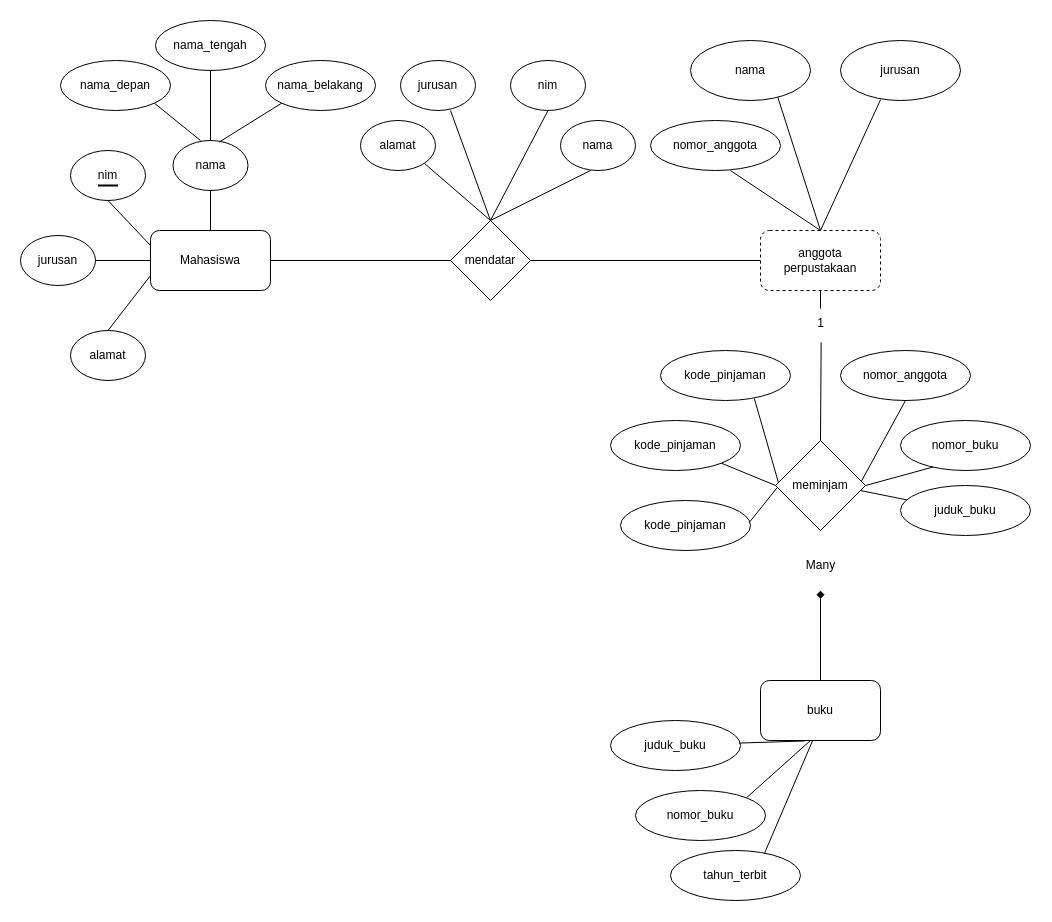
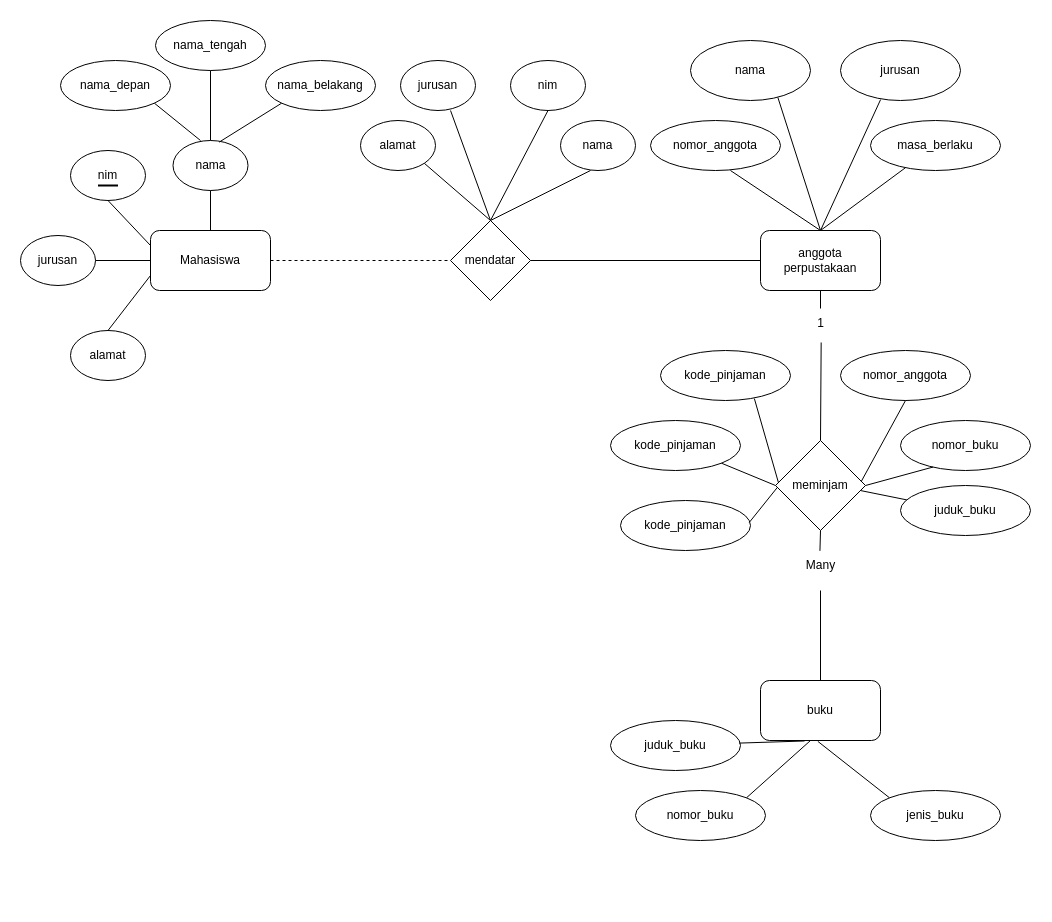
  <mxCell id="0" />
  <mxCell id="1" parent="0" />
  <mxCell id="2" value="Mahasiswa" style="rounded=1;whiteSpace=wrap;html=1;" vertex="1" parent="1"><mxGeometry x="150" y="230" width="120" height="60" as="geometry" /></mxCell>
  <mxCell id="3" value="mendatar" style="rhombus;whiteSpace=wrap;html=1;" vertex="1" parent="1"><mxGeometry x="450" y="220" width="80" height="80" as="geometry" /></mxCell>
- <mxCell id="4" value="" style="endArrow=none;html=1;rounded=0;exitX=1;exitY=0.5;exitDx=0;exitDy=0;entryX=0;entryY=0.5;entryDx=0;entryDy=0;" edge="1" parent="1" source="2" target="3"><mxGeometry width="50" height="50" relative="1" as="geometry"><mxPoint x="370" y="380" as="sourcePoint" /><mxPoint x="420" y="330" as="targetPoint" /></mxGeometry></mxCell>
- <mxCell id="5" value="anggota&lt;div&gt;perpustakaan&lt;/div&gt;" style="rounded=1;whiteSpace=wrap;html=1;dashed=1;" vertex="1" parent="1"><mxGeometry x="760" y="230" width="120" height="60" as="geometry" /></mxCell>
+ <mxCell id="4" value="" style="endArrow=none;html=1;rounded=0;exitX=1;exitY=0.5;exitDx=0;exitDy=0;entryX=0;entryY=0.5;entryDx=0;entryDy=0;dashed=1;" edge="1" parent="1" source="2" target="3"><mxGeometry width="50" height="50" relative="1" as="geometry"><mxPoint x="370" y="380" as="sourcePoint" /><mxPoint x="420" y="330" as="targetPoint" /></mxGeometry></mxCell>
+ <mxCell id="5" value="anggota&lt;div&gt;perpustakaan&lt;/div&gt;" style="rounded=1;whiteSpace=wrap;html=1;" vertex="1" parent="1"><mxGeometry x="760" y="230" width="120" height="60" as="geometry" /></mxCell>
  <mxCell id="6" value="" style="endArrow=none;html=1;rounded=0;entryX=0;entryY=0.5;entryDx=0;entryDy=0;exitX=1;exitY=0.5;exitDx=0;exitDy=0;" edge="1" parent="1" source="3" target="5"><mxGeometry width="50" height="50" relative="1" as="geometry"><mxPoint x="410" y="280" as="sourcePoint" /><mxPoint x="460" y="230" as="targetPoint" /></mxGeometry></mxCell>
  <mxCell id="7" value="alamat" style="ellipse;whiteSpace=wrap;html=1;" vertex="1" parent="1"><mxGeometry x="70" y="330" width="75" height="50" as="geometry" /></mxCell>
  <mxCell id="8" value="jurusan" style="ellipse;whiteSpace=wrap;html=1;" vertex="1" parent="1"><mxGeometry x="20" y="235" width="75" height="50" as="geometry" /></mxCell>
  <mxCell id="9" value="nim" style="ellipse;whiteSpace=wrap;html=1;" vertex="1" parent="1"><mxGeometry x="70" y="150" width="75" height="50" as="geometry" /></mxCell>
  <mxCell id="10" value="" style="endArrow=none;html=1;rounded=0;exitX=0.5;exitY=0;exitDx=0;exitDy=0;entryX=0;entryY=0.75;entryDx=0;entryDy=0;" edge="1" parent="1" source="7" target="2"><mxGeometry width="50" height="50" relative="1" as="geometry"><mxPoint x="310" y="280" as="sourcePoint" /><mxPoint x="360" y="230" as="targetPoint" /></mxGeometry></mxCell>
  <mxCell id="11" value="" style="endArrow=none;html=1;rounded=0;entryX=1;entryY=0.5;entryDx=0;entryDy=0;exitX=0;exitY=0.5;exitDx=0;exitDy=0;" edge="1" parent="1" source="2" target="8"><mxGeometry width="50" height="50" relative="1" as="geometry"><mxPoint x="310" y="280" as="sourcePoint" /><mxPoint x="360" y="230" as="targetPoint" /></mxGeometry></mxCell>
  <mxCell id="12" value="" style="endArrow=none;html=1;rounded=0;exitX=0.5;exitY=1;exitDx=0;exitDy=0;entryX=0;entryY=0.25;entryDx=0;entryDy=0;" edge="1" parent="1" source="9" target="2"><mxGeometry width="50" height="50" relative="1" as="geometry"><mxPoint x="180" y="200" as="sourcePoint" /><mxPoint x="230" y="150" as="targetPoint" /></mxGeometry></mxCell>
  <mxCell id="13" value="" style="shape=table;startSize=0;container=1;collapsible=0;childLayout=tableLayout;fontSize=11;fillColor=none;strokeColor=none;" vertex="1" parent="1"><mxGeometry x="240" y="220" width="60" height="60" as="geometry" /></mxCell>
  <mxCell id="14" value="" style="line;strokeWidth=2;html=1;" vertex="1" parent="1"><mxGeometry x="97.5" y="180" width="20" height="10" as="geometry" /></mxCell>
  <mxCell id="15" value="nama" style="ellipse;whiteSpace=wrap;html=1;" vertex="1" parent="1"><mxGeometry x="172.5" y="140" width="75" height="50" as="geometry" /></mxCell>
  <mxCell id="16" value="nama_depan" style="ellipse;whiteSpace=wrap;html=1;" vertex="1" parent="1"><mxGeometry x="60" y="60" width="110" height="50" as="geometry" /></mxCell>
  <mxCell id="17" value="nama_belakang" style="ellipse;whiteSpace=wrap;html=1;" vertex="1" parent="1"><mxGeometry x="265" y="60" width="110" height="50" as="geometry" /></mxCell>
  <mxCell id="18" value="nama_tengah" style="ellipse;whiteSpace=wrap;html=1;" vertex="1" parent="1"><mxGeometry x="155" y="20" width="110" height="50" as="geometry" /></mxCell>
  <mxCell id="19" value="" style="endArrow=none;html=1;rounded=0;entryX=0.5;entryY=1;entryDx=0;entryDy=0;exitX=0.5;exitY=0;exitDx=0;exitDy=0;" edge="1" parent="1" source="15" target="18"><mxGeometry width="50" height="50" relative="1" as="geometry"><mxPoint x="260" y="280" as="sourcePoint" /><mxPoint x="310" y="230" as="targetPoint" /></mxGeometry></mxCell>
  <mxCell id="20" value="" style="endArrow=none;html=1;rounded=0;entryX=0.615;entryY=0.033;entryDx=0;entryDy=0;entryPerimeter=0;exitX=0;exitY=1;exitDx=0;exitDy=0;" edge="1" parent="1" source="17" target="15"><mxGeometry width="50" height="50" relative="1" as="geometry"><mxPoint x="260" y="280" as="sourcePoint" /><mxPoint x="310" y="230" as="targetPoint" /></mxGeometry></mxCell>
  <mxCell id="21" value="" style="endArrow=none;html=1;rounded=0;entryX=1;entryY=1;entryDx=0;entryDy=0;" edge="1" parent="1" target="16"><mxGeometry width="50" height="50" relative="1" as="geometry"><mxPoint x="200" y="140" as="sourcePoint" /><mxPoint x="310" y="230" as="targetPoint" /></mxGeometry></mxCell>
  <mxCell id="22" value="" style="endArrow=none;html=1;rounded=0;entryX=0.5;entryY=1;entryDx=0;entryDy=0;exitX=0.5;exitY=0;exitDx=0;exitDy=0;" edge="1" parent="1" source="2" target="15"><mxGeometry width="50" height="50" relative="1" as="geometry"><mxPoint x="260" y="280" as="sourcePoint" /><mxPoint x="310" y="230" as="targetPoint" /></mxGeometry></mxCell>
  <mxCell id="23" value="alamat" style="ellipse;whiteSpace=wrap;html=1;" vertex="1" parent="1"><mxGeometry x="360" y="120" width="75" height="50" as="geometry" /></mxCell>
  <mxCell id="24" value="jurusan" style="ellipse;whiteSpace=wrap;html=1;" vertex="1" parent="1"><mxGeometry x="400" y="60" width="75" height="50" as="geometry" /></mxCell>
  <mxCell id="25" value="nim" style="ellipse;whiteSpace=wrap;html=1;" vertex="1" parent="1"><mxGeometry x="510" y="60" width="75" height="50" as="geometry" /></mxCell>
  <mxCell id="26" value="nama" style="ellipse;whiteSpace=wrap;html=1;" vertex="1" parent="1"><mxGeometry x="560" y="120" width="75" height="50" as="geometry" /></mxCell>
  <mxCell id="27" value="" style="endArrow=none;html=1;rounded=0;entryX=0.5;entryY=0;entryDx=0;entryDy=0;exitX=1;exitY=1;exitDx=0;exitDy=0;" edge="1" parent="1" source="23" target="3"><mxGeometry width="50" height="50" relative="1" as="geometry"><mxPoint x="260" y="280" as="sourcePoint" /><mxPoint x="310" y="230" as="targetPoint" /></mxGeometry></mxCell>
  <mxCell id="28" value="" style="endArrow=none;html=1;rounded=0;entryX=0.5;entryY=0;entryDx=0;entryDy=0;exitX=0.667;exitY=1;exitDx=0;exitDy=0;exitPerimeter=0;" edge="1" parent="1" source="24" target="3"><mxGeometry width="50" height="50" relative="1" as="geometry"><mxPoint x="260" y="280" as="sourcePoint" /><mxPoint x="310" y="230" as="targetPoint" /></mxGeometry></mxCell>
  <mxCell id="29" value="" style="endArrow=none;html=1;rounded=0;entryX=0.5;entryY=0;entryDx=0;entryDy=0;exitX=0.5;exitY=1;exitDx=0;exitDy=0;" edge="1" parent="1" source="25" target="3"><mxGeometry width="50" height="50" relative="1" as="geometry"><mxPoint x="260" y="280" as="sourcePoint" /><mxPoint x="310" y="230" as="targetPoint" /></mxGeometry></mxCell>
  <mxCell id="30" value="" style="endArrow=none;html=1;rounded=0;entryX=0.5;entryY=0;entryDx=0;entryDy=0;exitX=0.4;exitY=1;exitDx=0;exitDy=0;exitPerimeter=0;" edge="1" parent="1" source="26" target="3"><mxGeometry width="50" height="50" relative="1" as="geometry"><mxPoint x="260" y="280" as="sourcePoint" /><mxPoint x="310" y="230" as="targetPoint" /></mxGeometry></mxCell>
  <mxCell id="31" value="nomor_anggota" style="ellipse;whiteSpace=wrap;html=1;" vertex="1" parent="1"><mxGeometry x="650" y="120" width="130" height="50" as="geometry" /></mxCell>
  <mxCell id="32" value="nama" style="ellipse;whiteSpace=wrap;html=1;" vertex="1" parent="1"><mxGeometry x="690" y="40" width="120" height="60" as="geometry" /></mxCell>
  <mxCell id="33" value="jurusan" style="ellipse;whiteSpace=wrap;html=1;" vertex="1" parent="1"><mxGeometry x="840" y="40" width="120" height="60" as="geometry" /></mxCell>
+ <mxCell id="34" value="masa_berlaku" style="ellipse;whiteSpace=wrap;html=1;" vertex="1" parent="1"><mxGeometry x="870" y="120" width="130" height="50" as="geometry" /></mxCell>
  <mxCell id="35" value="" style="endArrow=none;html=1;rounded=0;entryX=0.5;entryY=0;entryDx=0;entryDy=0;exitX=0.615;exitY=1;exitDx=0;exitDy=0;exitPerimeter=0;" edge="1" parent="1" source="31" target="5"><mxGeometry width="50" height="50" relative="1" as="geometry"><mxPoint x="730" y="280" as="sourcePoint" /><mxPoint x="780" y="230" as="targetPoint" /></mxGeometry></mxCell>
  <mxCell id="36" value="" style="endArrow=none;html=1;rounded=0;entryX=0.5;entryY=0;entryDx=0;entryDy=0;exitX=0.728;exitY=0.949;exitDx=0;exitDy=0;exitPerimeter=0;" edge="1" parent="1" source="32" target="5"><mxGeometry width="50" height="50" relative="1" as="geometry"><mxPoint x="730" y="280" as="sourcePoint" /><mxPoint x="780" y="230" as="targetPoint" /></mxGeometry></mxCell>
  <mxCell id="37" value="" style="endArrow=none;html=1;rounded=0;entryX=0.5;entryY=0;entryDx=0;entryDy=0;exitX=0.334;exitY=0.985;exitDx=0;exitDy=0;exitPerimeter=0;" edge="1" parent="1" source="33" target="5"><mxGeometry width="50" height="50" relative="1" as="geometry"><mxPoint x="730" y="280" as="sourcePoint" /><mxPoint x="780" y="230" as="targetPoint" /></mxGeometry></mxCell>
+ <mxCell id="38" value="" style="endArrow=none;html=1;rounded=0;entryX=0.5;entryY=0;entryDx=0;entryDy=0;" edge="1" parent="1" source="34" target="5"><mxGeometry width="50" height="50" relative="1" as="geometry"><mxPoint x="890" y="180" as="sourcePoint" /><mxPoint x="780" y="230" as="targetPoint" /></mxGeometry></mxCell>
  <mxCell id="39" value="meminjam" style="rhombus;whiteSpace=wrap;html=1;" vertex="1" parent="1"><mxGeometry x="775" y="440" width="90" height="90" as="geometry" /></mxCell>
  <mxCell id="40" value="1" style="text;html=1;align=center;verticalAlign=middle;resizable=0;points=[];autosize=1;strokeColor=none;fillColor=none;" vertex="1" parent="1"><mxGeometry x="805" y="308" width="30" height="30" as="geometry" /></mxCell>
  <mxCell id="41" value="" style="endArrow=none;html=1;rounded=0;entryX=0.5;entryY=1;entryDx=0;entryDy=0;" edge="1" parent="1" source="40" target="5"><mxGeometry width="50" height="50" relative="1" as="geometry"><mxPoint x="730" y="280" as="sourcePoint" /><mxPoint x="780" y="230" as="targetPoint" /></mxGeometry></mxCell>
  <mxCell id="42" value="" style="endArrow=none;html=1;rounded=0;exitX=0.5;exitY=0;exitDx=0;exitDy=0;entryX=0.522;entryY=1.133;entryDx=0;entryDy=0;entryPerimeter=0;" edge="1" parent="1" source="39" target="40"><mxGeometry width="50" height="50" relative="1" as="geometry"><mxPoint x="760" y="370" as="sourcePoint" /><mxPoint x="820" y="340" as="targetPoint" /></mxGeometry></mxCell>
  <mxCell id="43" value="nomor_buku" style="ellipse;whiteSpace=wrap;html=1;" vertex="1" parent="1"><mxGeometry x="900" y="420" width="130" height="50" as="geometry" /></mxCell>
  <mxCell id="44" value="nomor_anggota" style="ellipse;whiteSpace=wrap;html=1;" vertex="1" parent="1"><mxGeometry x="840" y="350" width="130" height="50" as="geometry" /></mxCell>
  <mxCell id="45" value="juduk_buku" style="ellipse;whiteSpace=wrap;html=1;" vertex="1" parent="1"><mxGeometry x="900" y="485" width="130" height="50" as="geometry" /></mxCell>
  <mxCell id="46" value="" style="endArrow=none;html=1;rounded=0;exitX=0.954;exitY=0.453;exitDx=0;exitDy=0;exitPerimeter=0;entryX=0.5;entryY=1;entryDx=0;entryDy=0;" edge="1" parent="1" source="39" target="44"><mxGeometry width="50" height="50" relative="1" as="geometry"><mxPoint x="880" y="400" as="sourcePoint" /><mxPoint x="930" y="350" as="targetPoint" /></mxGeometry></mxCell>
  <mxCell id="47" value="" style="endArrow=none;html=1;rounded=0;exitX=1;exitY=0.5;exitDx=0;exitDy=0;entryX=0.25;entryY=0.931;entryDx=0;entryDy=0;entryPerimeter=0;" edge="1" parent="1" source="39" target="43"><mxGeometry width="50" height="50" relative="1" as="geometry"><mxPoint x="890" y="450" as="sourcePoint" /><mxPoint x="940" y="400" as="targetPoint" /></mxGeometry></mxCell>
  <mxCell id="48" value="" style="endArrow=none;html=1;rounded=0;exitX=0.944;exitY=0.556;exitDx=0;exitDy=0;exitPerimeter=0;" edge="1" parent="1" source="39" target="45"><mxGeometry width="50" height="50" relative="1" as="geometry"><mxPoint x="890" y="490" as="sourcePoint" /><mxPoint x="940" y="440" as="targetPoint" /></mxGeometry></mxCell>
  <mxCell id="49" value="kode_pinjaman" style="ellipse;whiteSpace=wrap;html=1;" vertex="1" parent="1"><mxGeometry x="660" y="350" width="130" height="50" as="geometry" /></mxCell>
  <mxCell id="50" value="kode_pinjaman" style="ellipse;whiteSpace=wrap;html=1;" vertex="1" parent="1"><mxGeometry x="610" y="420" width="130" height="50" as="geometry" /></mxCell>
  <mxCell id="51" value="kode_pinjaman" style="ellipse;whiteSpace=wrap;html=1;" vertex="1" parent="1"><mxGeometry x="620" y="500" width="130" height="50" as="geometry" /></mxCell>
  <mxCell id="52" value="" style="endArrow=none;html=1;rounded=0;exitX=0.722;exitY=0.962;exitDx=0;exitDy=0;exitPerimeter=0;entryX=0.033;entryY=0.469;entryDx=0;entryDy=0;entryPerimeter=0;" edge="1" parent="1" source="49" target="39"><mxGeometry width="50" height="50" relative="1" as="geometry"><mxPoint x="800" y="470" as="sourcePoint" /><mxPoint x="850" y="420" as="targetPoint" /></mxGeometry></mxCell>
  <mxCell id="53" value="" style="endArrow=none;html=1;rounded=0;entryX=0;entryY=0.5;entryDx=0;entryDy=0;exitX=1;exitY=1;exitDx=0;exitDy=0;" edge="1" parent="1" source="50" target="39"><mxGeometry width="50" height="50" relative="1" as="geometry"><mxPoint x="760" y="510" as="sourcePoint" /><mxPoint x="810" y="460" as="targetPoint" /></mxGeometry></mxCell>
  <mxCell id="54" value="" style="endArrow=none;html=1;rounded=0;exitX=0.991;exitY=0.437;exitDx=0;exitDy=0;exitPerimeter=0;entryX=0.021;entryY=0.521;entryDx=0;entryDy=0;entryPerimeter=0;" edge="1" parent="1" source="51" target="39"><mxGeometry width="50" height="50" relative="1" as="geometry"><mxPoint x="760" y="510" as="sourcePoint" /><mxPoint x="810" y="460" as="targetPoint" /></mxGeometry></mxCell>
  <mxCell id="55" value="Many" style="text;html=1;align=center;verticalAlign=middle;resizable=0;points=[];autosize=1;strokeColor=none;fillColor=none;" vertex="1" parent="1"><mxGeometry x="795" y="550" width="50" height="30" as="geometry" /></mxCell>
- <mxCell id="57" value="" style="endArrow=diamond;html=1;rounded=0;entryX=0.5;entryY=1.333;entryDx=0;entryDy=0;entryPerimeter=0;exitX=0.5;exitY=0;exitDx=0;exitDy=0;" edge="1" parent="1" source="58" target="55"><mxGeometry width="50" height="50" relative="1" as="geometry"><mxPoint x="720" y="650" as="sourcePoint" /><mxPoint x="670" y="730" as="targetPoint" /></mxGeometry></mxCell>
+ <mxCell id="56" value="" style="endArrow=none;html=1;rounded=0;entryX=0.5;entryY=1;entryDx=0;entryDy=0;exitX=0.489;exitY=0.012;exitDx=0;exitDy=0;exitPerimeter=0;" edge="1" parent="1" source="55" target="39"><mxGeometry width="50" height="50" relative="1" as="geometry"><mxPoint x="730" y="630" as="sourcePoint" /><mxPoint x="780" y="580" as="targetPoint" /></mxGeometry></mxCell>
+ <mxCell id="57" value="" style="endArrow=none;html=1;rounded=0;entryX=0.5;entryY=1.333;entryDx=0;entryDy=0;entryPerimeter=0;exitX=0.5;exitY=0;exitDx=0;exitDy=0;" edge="1" parent="1" source="58" target="55"><mxGeometry width="50" height="50" relative="1" as="geometry"><mxPoint x="720" y="650" as="sourcePoint" /><mxPoint x="670" y="730" as="targetPoint" /></mxGeometry></mxCell>
  <mxCell id="58" value="buku" style="rounded=1;whiteSpace=wrap;html=1;" vertex="1" parent="1"><mxGeometry x="760" y="680" width="120" height="60" as="geometry" /></mxCell>
  <mxCell id="59" value="juduk_buku" style="ellipse;whiteSpace=wrap;html=1;" vertex="1" parent="1"><mxGeometry x="610" y="720" width="130" height="50" as="geometry" /></mxCell>
+ <mxCell id="60" value="jenis_buku" style="ellipse;whiteSpace=wrap;html=1;" vertex="1" parent="1"><mxGeometry x="870" y="790" width="130" height="50" as="geometry" /></mxCell>
  <mxCell id="61" value="nomor_buku" style="ellipse;whiteSpace=wrap;html=1;" vertex="1" parent="1"><mxGeometry x="635" y="790" width="130" height="50" as="geometry" /></mxCell>
- <mxCell id="62" value="tahun_terbit" style="ellipse;whiteSpace=wrap;html=1;" vertex="1" parent="1"><mxGeometry x="670" y="850" width="130" height="50" as="geometry" /></mxCell>
  <mxCell id="63" value="" style="endArrow=none;html=1;rounded=0;entryX=0.367;entryY=1.008;entryDx=0;entryDy=0;entryPerimeter=0;exitX=0.99;exitY=0.452;exitDx=0;exitDy=0;exitPerimeter=0;" edge="1" parent="1" source="59" target="58"><mxGeometry width="50" height="50" relative="1" as="geometry"><mxPoint x="620" y="660" as="sourcePoint" /><mxPoint x="670" y="610" as="targetPoint" /></mxGeometry></mxCell>
  <mxCell id="64" value="" style="endArrow=none;html=1;rounded=0;exitX=1;exitY=0;exitDx=0;exitDy=0;" edge="1" parent="1" source="61"><mxGeometry width="50" height="50" relative="1" as="geometry"><mxPoint x="660" y="750" as="sourcePoint" /><mxPoint x="810" y="740" as="targetPoint" /></mxGeometry></mxCell>
- <mxCell id="65" value="" style="endArrow=none;html=1;rounded=0;entryX=0.433;entryY=1.008;entryDx=0;entryDy=0;entryPerimeter=0;exitX=0.724;exitY=0.052;exitDx=0;exitDy=0;exitPerimeter=0;" edge="1" parent="1" source="62" target="58"><mxGeometry width="50" height="50" relative="1" as="geometry"><mxPoint x="660" y="830" as="sourcePoint" /><mxPoint x="710" y="780" as="targetPoint" /></mxGeometry></mxCell>
+ <mxCell id="66" value="" style="endArrow=none;html=1;rounded=0;entryX=0.478;entryY=1.015;entryDx=0;entryDy=0;entryPerimeter=0;exitX=0;exitY=0;exitDx=0;exitDy=0;" edge="1" parent="1" source="60" target="58"><mxGeometry width="50" height="50" relative="1" as="geometry"><mxPoint x="780" y="830" as="sourcePoint" /><mxPoint x="830" y="780" as="targetPoint" /></mxGeometry></mxCell>
